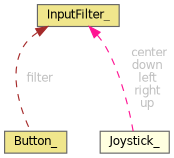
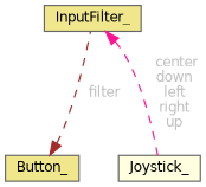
  digraph {
    node [color=gray40 fillcolor=khaki fontname=Helvetica fontsize=10 shape=box style=filled]
    edge [dir=back fontcolor=grey fontname=Helvetica fontsize=10 labelfontname=Helvetica labelfontsize=10 style=dashed]
    n1 [fillcolor=lightyellow fontcolor=black height=0.2 label=Joystick_ width=0.4]
    n2 [height=0.2 label=Button_ width=0.4]
    n3 [height=0.2 label=InputFilter_ width=0.4]
    n3 -> n1 [color=deeppink label=" center\ndown\nleft\nright\nup"]
-   n3 -> n2 [color=brown label=" filter"]
+   n2 -> n3 [color=brown label=" filter"]
  }
